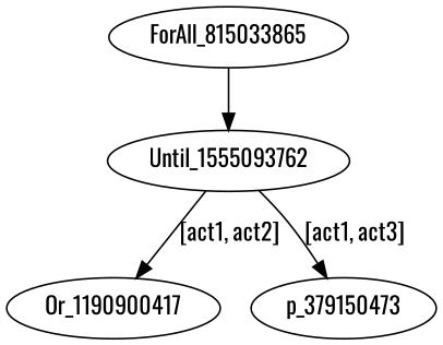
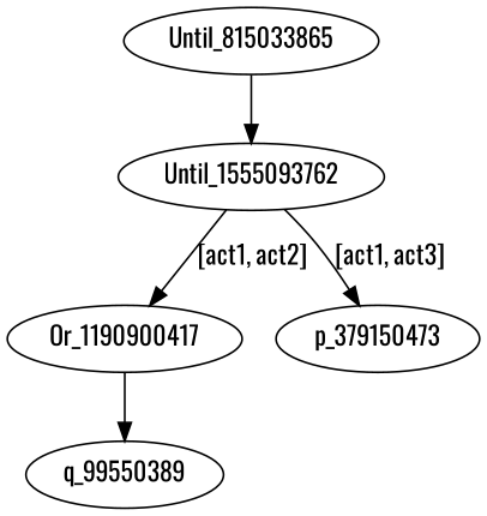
  digraph {
    fontname=Oswald
    node [fontname=Oswald]
    edge [fontname=Oswald]
-   ForAll_815033865
+   ForAll_815033865 [label=Until_815033865]
    Until_1555093762
    Or_1190900417
    n4 [label=p_379150473]
+   q_99550389
    ForAll_815033865 -> Until_1555093762
    Until_1555093762 -> Or_1190900417 [label="[act1, act2]"]
    Until_1555093762 -> n4 [label="[act1, act3]"]
+   Or_1190900417 -> q_99550389
  }
